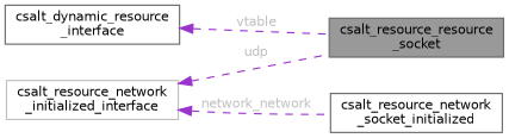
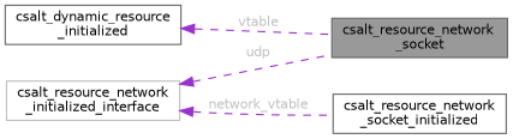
  digraph {
    rankdir=LR
    node [color=gray40 fillcolor=white fontname=Helvetica fontsize=10 shape=box style=filled]
    edge [color=darkorchid3 dir=back fontcolor=grey fontname=Helvetica fontsize=10 labelfontname=Helvetica labelfontsize=10 style=dashed]
-   n1 [fillcolor=grey60 fontcolor=black height=0.2 label="csalt_resource_resource\l_socket" width=0.4]
-   n2 [height=0.2 label="csalt_dynamic_resource\l_interface" width=0.4]
+   n1 [fillcolor=grey60 fontcolor=black height=0.2 label="csalt_resource_network\l_socket" width=0.4]
+   n2 [height=0.2 label="csalt_dynamic_resource\l_initialized" width=0.4]
    n3 [height=0.2 label="csalt_resource_network\l_socket_initialized" width=0.4]
    n4 [color=grey75 height=0.2 label="csalt_resource_network\l_initialized_interface" width=0.4]
    n2 -> n1 [label=" vtable"]
    n4 -> n1 [label=" udp"]
-   n4 -> n3 [label=" network_network"]
+   n4 -> n3 [label=" network_vtable"]
  }
